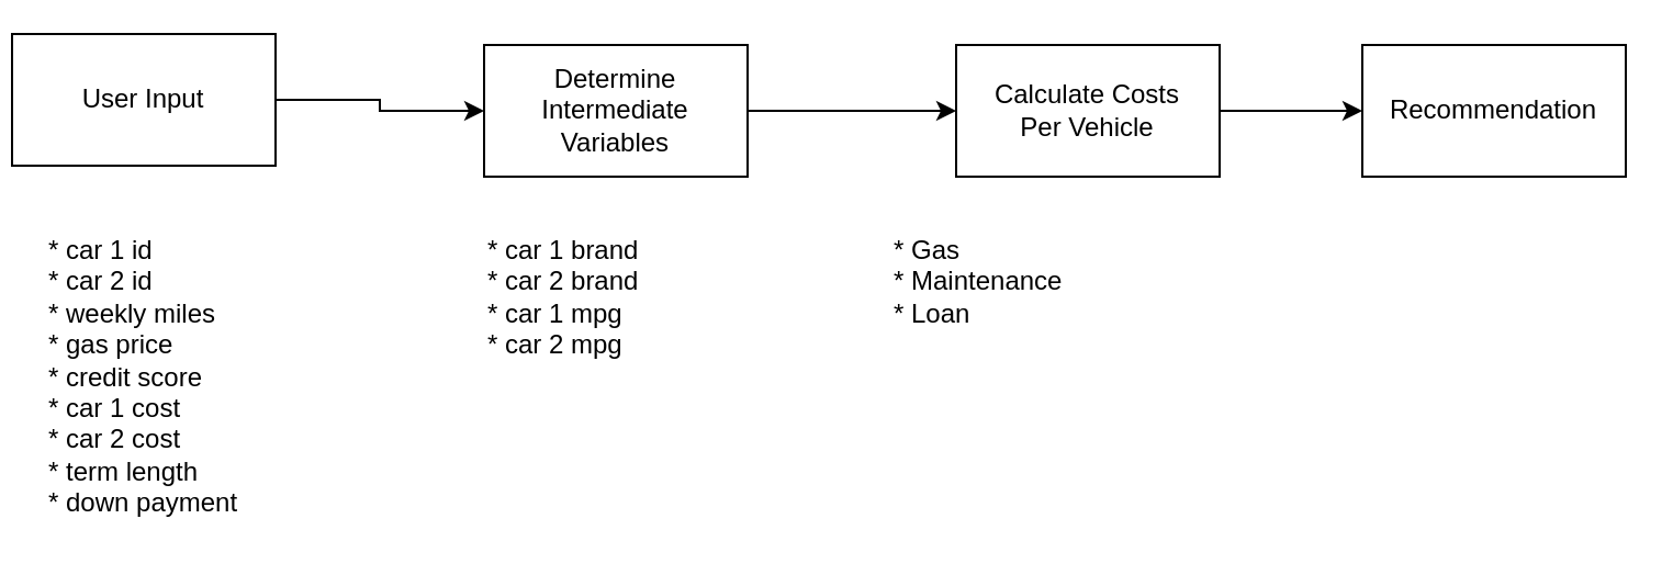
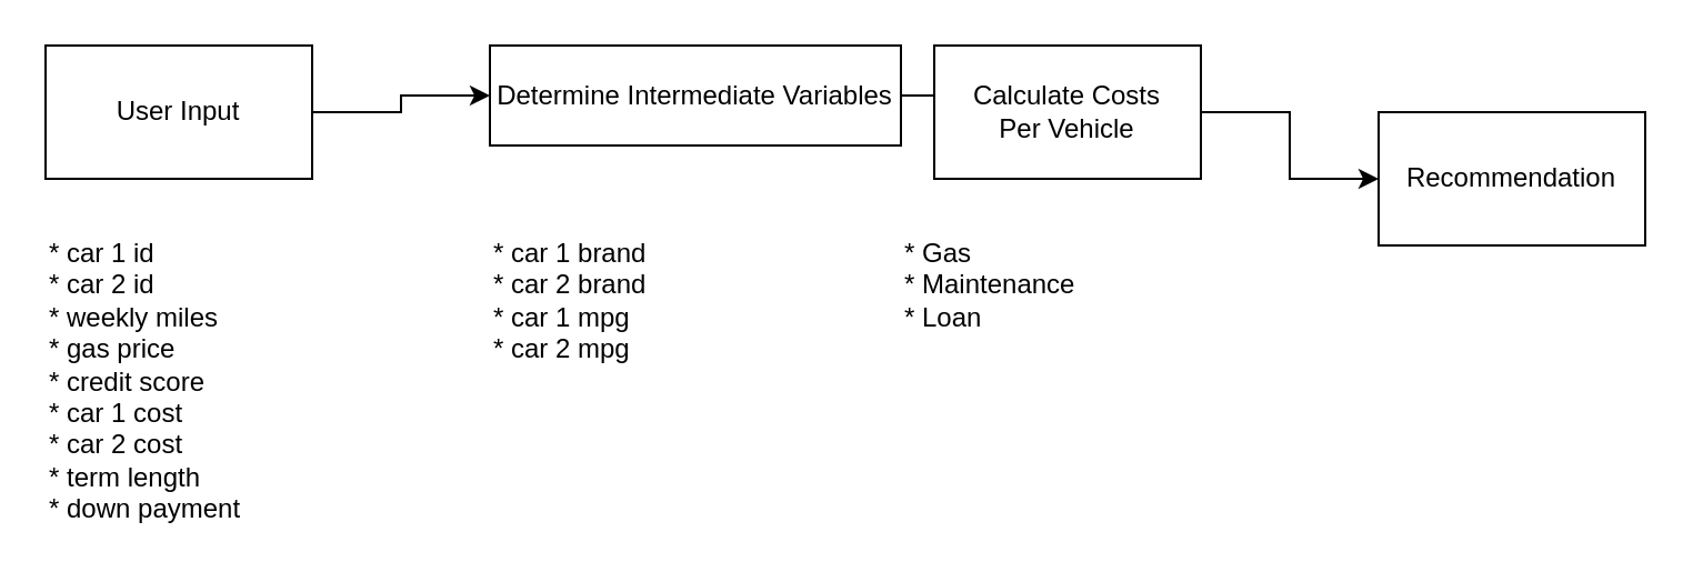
  <mxCell id="0" />
  <mxCell id="1" parent="0" />
  <mxCell id="2" value="" style="edgeStyle=orthogonalEdgeStyle;rounded=0;orthogonalLoop=1;jettySize=auto;html=1;" edge="1" parent="1" source="3" target="5"><mxGeometry relative="1" as="geometry" /></mxCell>
- <mxCell id="3" value="User Input" style="rounded=0;whiteSpace=wrap;html=1;" vertex="1" parent="1"><mxGeometry x="5" y="15" width="120" height="60" as="geometry" /></mxCell>
+ <mxCell id="3" value="User Input" style="rounded=0;whiteSpace=wrap;html=1;" vertex="1" parent="1"><mxGeometry x="20" y="20" width="120" height="60" as="geometry" /></mxCell>
  <mxCell id="4" value="" style="edgeStyle=orthogonalEdgeStyle;rounded=0;orthogonalLoop=1;jettySize=auto;html=1;" edge="1" parent="1" source="5" target="9"><mxGeometry relative="1" as="geometry" /></mxCell>
- <mxCell id="5" value="Determine Intermediate Variables" style="rounded=0;whiteSpace=wrap;html=1;" vertex="1" parent="1"><mxGeometry x="220" y="20" width="120" height="60" as="geometry" /></mxCell>
+ <mxCell id="5" value="Determine Intermediate Variables" style="rounded=0;whiteSpace=wrap;html=1;" vertex="1" parent="1"><mxGeometry x="220" y="20" width="185" height="45" as="geometry" /></mxCell>
  <mxCell id="6" value="* car 1 id&lt;br&gt;* car 2 id&lt;br&gt;* weekly miles&lt;br&gt;* gas price&lt;br&gt;* credit score&lt;br&gt;* car 1 cost&lt;br&gt;* car 2 cost&lt;br&gt;* term length&lt;br&gt;* down payment" style="text;html=1;strokeColor=none;fillColor=none;align=left;verticalAlign=top;whiteSpace=wrap;rounded=0;" vertex="1" parent="1"><mxGeometry x="20" y="100" width="140" height="140" as="geometry" /></mxCell>
  <mxCell id="7" value="* car 1 brand&lt;br&gt;* car 2 brand&lt;br&gt;* car 1 mpg&lt;br&gt;* car 2 mpg" style="text;html=1;strokeColor=none;fillColor=none;align=left;verticalAlign=top;whiteSpace=wrap;rounded=0;" vertex="1" parent="1"><mxGeometry x="220" y="100" width="140" height="140" as="geometry" /></mxCell>
  <mxCell id="8" value="" style="edgeStyle=orthogonalEdgeStyle;rounded=0;orthogonalLoop=1;jettySize=auto;html=1;" edge="1" parent="1" source="9" target="11"><mxGeometry relative="1" as="geometry" /></mxCell>
- <mxCell id="9" value="Calculate Costs&lt;br&gt;Per Vehicle" style="rounded=0;whiteSpace=wrap;html=1;" vertex="1" parent="1"><mxGeometry x="435" y="20" width="120" height="60" as="geometry" /></mxCell>
+ <mxCell id="9" value="Calculate Costs&lt;br&gt;Per Vehicle" style="rounded=0;whiteSpace=wrap;html=1;" vertex="1" parent="1"><mxGeometry x="420" y="20" width="120" height="60" as="geometry" /></mxCell>
  <mxCell id="10" value="* Gas&lt;br&gt;* Maintenance&lt;br&gt;* Loan" style="text;html=1;strokeColor=none;fillColor=none;align=left;verticalAlign=top;whiteSpace=wrap;rounded=0;" vertex="1" parent="1"><mxGeometry x="405" y="100" width="140" height="80" as="geometry" /></mxCell>
- <mxCell id="11" value="Recommendation" style="rounded=0;whiteSpace=wrap;html=1;" vertex="1" parent="1"><mxGeometry x="620" y="20" width="120" height="60" as="geometry" /></mxCell>
+ <mxCell id="11" value="Recommendation" style="rounded=0;whiteSpace=wrap;html=1;" vertex="1" parent="1"><mxGeometry x="620" y="50" width="120" height="60" as="geometry" /></mxCell>
